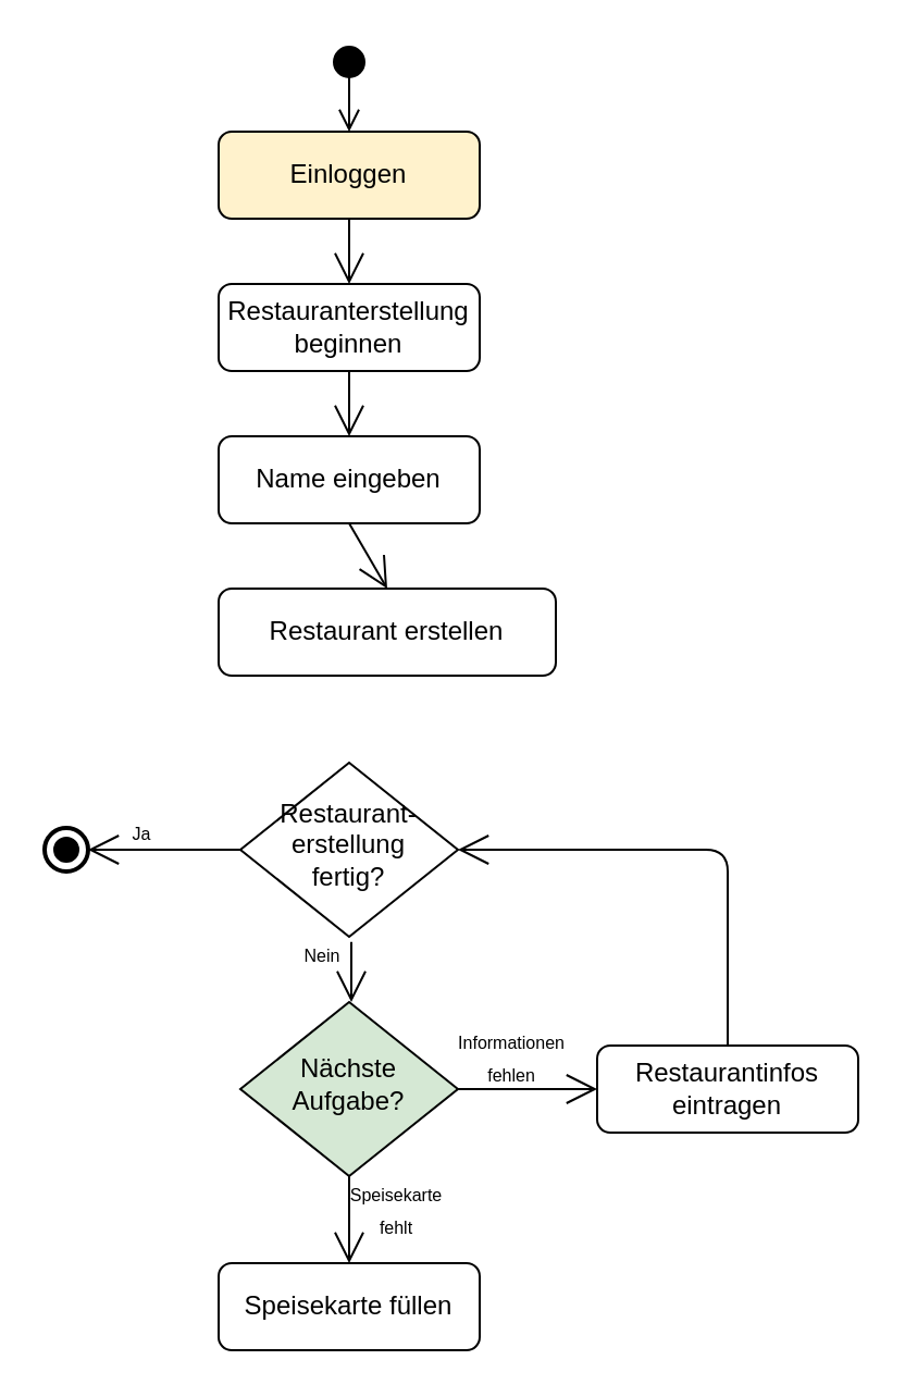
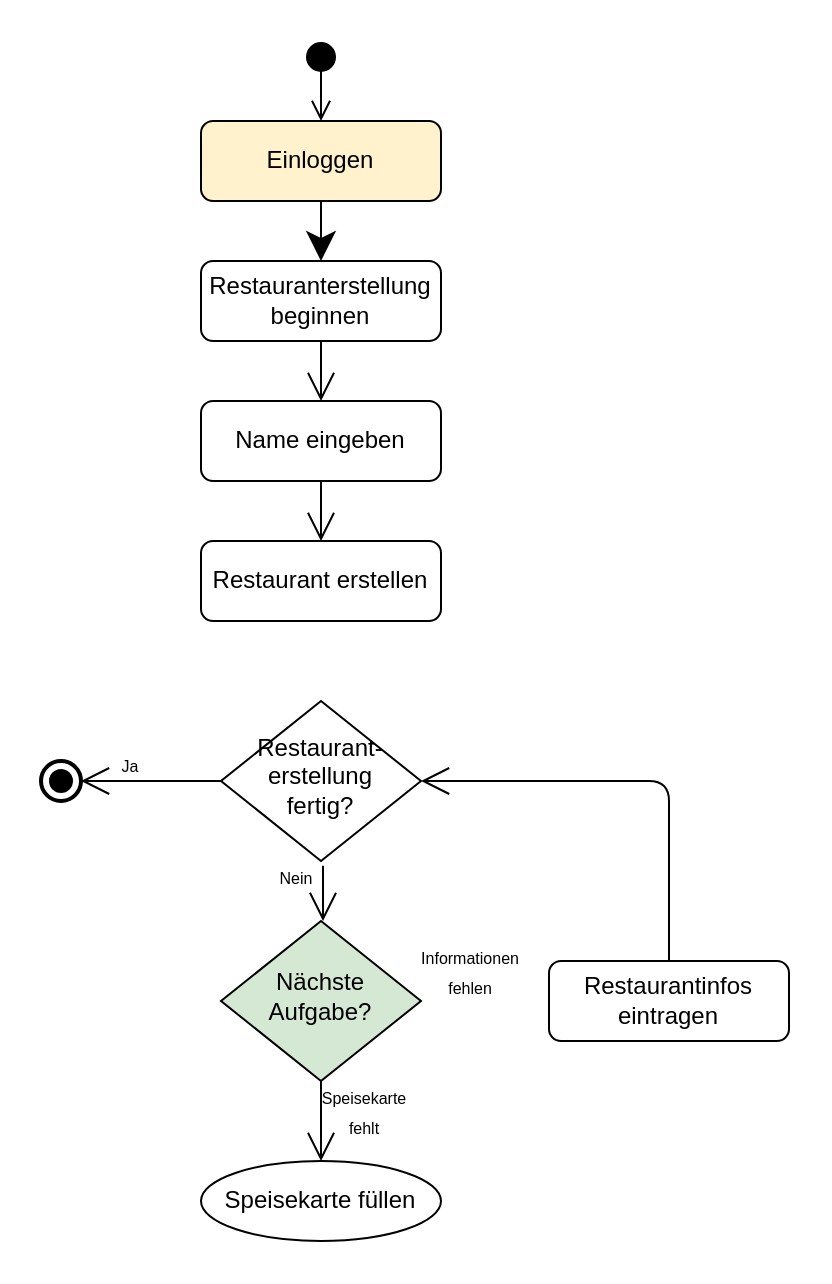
  <mxCell id="0" />
  <mxCell id="1" parent="0" />
  <mxCell id="2" value="Einloggen" style="rounded=1;whiteSpace=wrap;html=1;fontSize=12;glass=0;strokeWidth=1;shadow=0;fillColor=#fff2cc;" parent="1" vertex="1"><mxGeometry x="100" y="60" width="120" height="40" as="geometry" /></mxCell>
  <mxCell id="3" value="&lt;div&gt;Restaurant-&lt;/div&gt;&lt;div&gt;erstellung&lt;/div&gt;&lt;div&gt;fertig?&lt;br&gt;&lt;/div&gt;" style="rhombus;whiteSpace=wrap;html=1;shadow=0;fontFamily=Helvetica;fontSize=12;align=center;strokeWidth=1;spacing=6;spacingTop=-4;" parent="1" vertex="1"><mxGeometry x="110" y="350" width="100" height="80" as="geometry" /></mxCell>
  <mxCell id="4" value="&lt;div&gt;&lt;br&gt;&lt;/div&gt;" style="html=1;verticalAlign=bottom;startArrow=circle;startFill=1;endArrow=open;startSize=6;endSize=8;" edge="1" parent="1" target="2"><mxGeometry width="80" relative="1" as="geometry"><mxPoint x="160" y="20" as="sourcePoint" /><mxPoint x="230" y="0" as="targetPoint" /><mxPoint as="offset" /></mxGeometry></mxCell>
  <mxCell id="5" value="Restauranterstellung beginnen" style="rounded=1;whiteSpace=wrap;html=1;fontSize=12;glass=0;strokeWidth=1;shadow=0;" vertex="1" parent="1"><mxGeometry x="100" y="130" width="120" height="40" as="geometry" /></mxCell>
- <mxCell id="6" value="" style="endArrow=open;endFill=1;endSize=12;html=1;exitX=0.5;exitY=1;exitDx=0;exitDy=0;entryX=0.5;entryY=0;entryDx=0;entryDy=0;" edge="1" parent="1" source="2" target="5"><mxGeometry width="160" relative="1" as="geometry"><mxPoint x="260" y="120" as="sourcePoint" /><mxPoint x="420" y="120" as="targetPoint" /></mxGeometry></mxCell>
+ <mxCell id="6" value="" style="endArrow=classic;endFill=1;endSize=12;html=1;exitX=0.5;exitY=1;exitDx=0;exitDy=0;entryX=0.5;entryY=0;entryDx=0;entryDy=0;" edge="1" parent="1" source="2" target="5"><mxGeometry width="160" relative="1" as="geometry"><mxPoint x="260" y="120" as="sourcePoint" /><mxPoint x="420" y="120" as="targetPoint" /></mxGeometry></mxCell>
  <mxCell id="7" value="" style="endArrow=open;endFill=0;endSize=12;html=1;exitX=0.51;exitY=1.029;exitDx=0;exitDy=0;exitPerimeter=0;" edge="1" parent="1" source="3"><mxGeometry width="160" relative="1" as="geometry"><mxPoint x="180" y="450" as="sourcePoint" /><mxPoint x="161" y="460" as="targetPoint" /></mxGeometry></mxCell>
  <mxCell id="8" value="&lt;font style=&quot;font-size: 8px&quot;&gt;Nein&lt;/font&gt;" style="text;html=1;strokeColor=none;fillColor=none;align=center;verticalAlign=middle;whiteSpace=wrap;rounded=0;" vertex="1" parent="1"><mxGeometry x="133" y="433" width="30" height="10" as="geometry" /></mxCell>
  <mxCell id="9" value="&lt;font style=&quot;font-size: 8px&quot;&gt;Ja&lt;/font&gt;" style="text;html=1;strokeColor=none;fillColor=none;align=center;verticalAlign=middle;whiteSpace=wrap;rounded=0;" vertex="1" parent="1"><mxGeometry x="55" y="377" width="20" height="10" as="geometry" /></mxCell>
  <mxCell id="10" value="" style="endArrow=open;endFill=1;endSize=12;html=1;exitX=0.5;exitY=0;exitDx=0;exitDy=0;" edge="1" parent="1" source="19"><mxGeometry width="160" relative="1" as="geometry"><mxPoint x="-10" y="770" as="sourcePoint" /><mxPoint x="210" y="390" as="targetPoint" /><Array as="points"><mxPoint x="334" y="390" /></Array></mxGeometry></mxCell>
  <mxCell id="11" value="" style="html=1;shape=mxgraph.sysml.actFinal;strokeWidth=2;verticalLabelPosition=bottom;verticalAlignment=top;" vertex="1" parent="1"><mxGeometry x="20" y="380" width="20" height="20" as="geometry" /></mxCell>
  <mxCell id="12" value="" style="endArrow=open;endFill=1;endSize=12;html=1;entryX=1;entryY=0.5;entryDx=0;entryDy=0;entryPerimeter=0;exitX=0;exitY=0.5;exitDx=0;exitDy=0;" edge="1" parent="1" source="3" target="11"><mxGeometry width="160" relative="1" as="geometry"><mxPoint x="160" y="430" as="sourcePoint" /><mxPoint x="160" y="390" as="targetPoint" /></mxGeometry></mxCell>
  <mxCell id="13" value="Name eingeben" style="rounded=1;whiteSpace=wrap;html=1;fontSize=12;glass=0;strokeWidth=1;shadow=0;" vertex="1" parent="1"><mxGeometry x="100" y="200" width="120" height="40" as="geometry" /></mxCell>
- <mxCell id="14" value="&lt;div&gt;Restaurant erstellen&lt;/div&gt;" style="rounded=1;whiteSpace=wrap;html=1;fontSize=12;glass=0;strokeWidth=1;shadow=0;" vertex="1" parent="1"><mxGeometry x="100" y="270" width="155" height="40" as="geometry" /></mxCell>
+ <mxCell id="14" value="&lt;div&gt;Restaurant erstellen&lt;/div&gt;" style="rounded=1;whiteSpace=wrap;html=1;fontSize=12;glass=0;strokeWidth=1;shadow=0;" vertex="1" parent="1"><mxGeometry x="100" y="270" width="120" height="40" as="geometry" /></mxCell>
  <mxCell id="15" value="" style="endArrow=open;endFill=1;endSize=12;html=1;entryX=0.5;entryY=0;entryDx=0;entryDy=0;" edge="1" parent="1" target="13"><mxGeometry width="160" relative="1" as="geometry"><mxPoint x="160" y="170" as="sourcePoint" /><mxPoint x="160" y="130" as="targetPoint" /></mxGeometry></mxCell>
  <mxCell id="16" value="" style="endArrow=open;endFill=1;endSize=12;html=1;entryX=0.5;entryY=0;entryDx=0;entryDy=0;exitX=0.5;exitY=1;exitDx=0;exitDy=0;" edge="1" parent="1" source="13" target="14"><mxGeometry width="160" relative="1" as="geometry"><mxPoint x="160" y="170" as="sourcePoint" /><mxPoint x="160" y="200" as="targetPoint" /></mxGeometry></mxCell>
  <mxCell id="17" value="Nächste Aufgabe?" style="rhombus;whiteSpace=wrap;html=1;shadow=0;fontFamily=Helvetica;fontSize=12;align=center;strokeWidth=1;spacing=6;spacingTop=-4;fillColor=#d5e8d4;" vertex="1" parent="1"><mxGeometry x="110" y="460" width="100" height="80" as="geometry" /></mxCell>
- <mxCell id="18" value="Speisekarte füllen" style="rounded=1;whiteSpace=wrap;html=1;fontSize=12;glass=0;strokeWidth=1;shadow=0;" vertex="1" parent="1"><mxGeometry x="100" y="580" width="120" height="40" as="geometry" /></mxCell>
+ <mxCell id="18" value="Speisekarte füllen" style="ellipse;whiteSpace=wrap;html=1;fontSize=12;glass=0;strokeWidth=1;shadow=0;" vertex="1" parent="1"><mxGeometry x="100" y="580" width="120" height="40" as="geometry" /></mxCell>
  <mxCell id="19" value="&lt;div&gt;Restaurantinfos&lt;/div&gt;&lt;div&gt;eintragen&lt;br&gt;&lt;/div&gt;" style="rounded=1;whiteSpace=wrap;html=1;fontSize=12;glass=0;strokeWidth=1;shadow=0;" vertex="1" parent="1"><mxGeometry x="274" y="480" width="120" height="40" as="geometry" /></mxCell>
- <mxCell id="20" value="" style="endArrow=open;endFill=0;endSize=12;html=1;exitX=1;exitY=0.5;exitDx=0;exitDy=0;entryX=0;entryY=0.5;entryDx=0;entryDy=0;" edge="1" parent="1" source="17" target="19"><mxGeometry width="160" relative="1" as="geometry"><mxPoint x="161" y="432.32" as="sourcePoint" /><mxPoint x="161" y="460" as="targetPoint" /></mxGeometry></mxCell>
  <mxCell id="21" value="" style="endArrow=open;endFill=0;endSize=12;html=1;exitX=0.5;exitY=1;exitDx=0;exitDy=0;entryX=0.5;entryY=0;entryDx=0;entryDy=0;" edge="1" parent="1" source="17" target="18"><mxGeometry width="160" relative="1" as="geometry"><mxPoint x="210" y="500" as="sourcePoint" /><mxPoint x="260" y="500" as="targetPoint" /></mxGeometry></mxCell>
  <mxCell id="22" value="&lt;div&gt;&lt;font style=&quot;font-size: 8px&quot;&gt;Informationen&lt;/font&gt;&lt;/div&gt;&lt;div&gt;&lt;font style=&quot;font-size: 8px&quot;&gt;fehlen&lt;br&gt;&lt;/font&gt;&lt;/div&gt;" style="text;html=1;strokeColor=none;fillColor=none;align=center;verticalAlign=middle;whiteSpace=wrap;rounded=0;" vertex="1" parent="1"><mxGeometry x="220" y="480" width="30" height="10" as="geometry" /></mxCell>
  <mxCell id="23" value="&lt;div&gt;&lt;font style=&quot;font-size: 8px&quot;&gt;Speisekarte&lt;/font&gt;&lt;/div&gt;&lt;div&gt;&lt;font style=&quot;font-size: 8px&quot;&gt;fehlt&lt;br&gt;&lt;/font&gt;&lt;/div&gt;" style="text;html=1;strokeColor=none;fillColor=none;align=center;verticalAlign=middle;whiteSpace=wrap;rounded=0;" vertex="1" parent="1"><mxGeometry x="167" y="550" width="30" height="10" as="geometry" /></mxCell>
